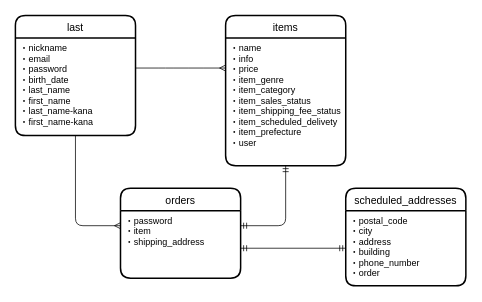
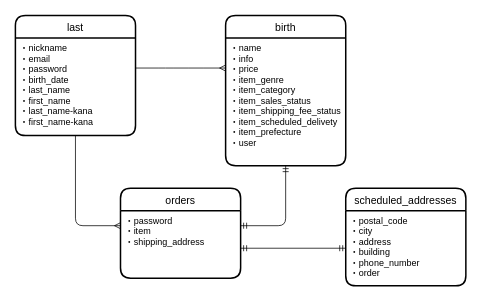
  <mxCell id="0" />
  <mxCell id="1" parent="0" />
  <mxCell id="2" value="last" style="swimlane;childLayout=stackLayout;horizontal=1;startSize=30;horizontalStack=0;rounded=1;fontSize=14;fontStyle=0;strokeWidth=2;resizeParent=0;resizeLast=1;shadow=0;dashed=0;align=center;" parent="1" vertex="1"><mxGeometry x="20" y="20" width="160" height="160" as="geometry" /></mxCell>
  <mxCell id="3" value="・nickname&#10;・email&#10;・password&#10;・birth_date&#10;・last_name&#10;・first_name&#10;・last_name-kana&#10;・first_name-kana" style="align=left;strokeColor=none;fillColor=none;spacingLeft=4;fontSize=12;verticalAlign=top;resizable=0;rotatable=0;part=1;" parent="2" vertex="1"><mxGeometry y="30" width="160" height="130" as="geometry" /></mxCell>
- <mxCell id="4" value="items" style="swimlane;childLayout=stackLayout;horizontal=1;startSize=30;horizontalStack=0;rounded=1;fontSize=14;fontStyle=0;strokeWidth=2;resizeParent=0;resizeLast=1;shadow=0;dashed=0;align=center;" parent="1" vertex="1"><mxGeometry x="300" y="20" width="160" height="200" as="geometry" /></mxCell>
+ <mxCell id="4" value="birth" style="swimlane;childLayout=stackLayout;horizontal=1;startSize=30;horizontalStack=0;rounded=1;fontSize=14;fontStyle=0;strokeWidth=2;resizeParent=0;resizeLast=1;shadow=0;dashed=0;align=center;" parent="1" vertex="1"><mxGeometry x="300" y="20" width="160" height="200" as="geometry" /></mxCell>
  <mxCell id="5" value="・name&#10;・info&#10;・price&#10;・item_genre&#10;・item_category&#10;・item_sales_status&#10;・item_shipping_fee_status&#10;・item_scheduled_delivety&#10;・item_prefecture&#10;・user&#10;" style="align=left;strokeColor=none;fillColor=none;spacingLeft=4;fontSize=12;verticalAlign=top;resizable=0;rotatable=0;part=1;" parent="4" vertex="1"><mxGeometry y="30" width="160" height="170" as="geometry" /></mxCell>
  <mxCell id="6" value="orders" style="swimlane;childLayout=stackLayout;horizontal=1;startSize=30;horizontalStack=0;rounded=1;fontSize=14;fontStyle=0;strokeWidth=2;resizeParent=0;resizeLast=1;shadow=0;dashed=0;align=center;" parent="1" vertex="1"><mxGeometry x="160" y="250" width="160" height="120" as="geometry" /></mxCell>
  <mxCell id="7" value="・password&#10;・item&#10;・shipping_address&#10;" style="align=left;strokeColor=none;fillColor=none;spacingLeft=4;fontSize=12;verticalAlign=top;resizable=0;rotatable=0;part=1;" parent="6" vertex="1"><mxGeometry y="30" width="160" height="90" as="geometry" /></mxCell>
  <mxCell id="8" value="scheduled_addresses" style="swimlane;childLayout=stackLayout;horizontal=1;startSize=30;horizontalStack=0;rounded=1;fontSize=14;fontStyle=0;strokeWidth=2;resizeParent=0;resizeLast=1;shadow=0;dashed=0;align=center;" parent="1" vertex="1"><mxGeometry x="460" y="250" width="160" height="130" as="geometry" /></mxCell>
  <mxCell id="9" value="・postal_code&#10;・city&#10;・address&#10;・building&#10;・phone_number&#10;・order" style="align=left;strokeColor=none;fillColor=none;spacingLeft=4;fontSize=12;verticalAlign=top;resizable=0;rotatable=0;part=1;" parent="8" vertex="1"><mxGeometry y="30" width="160" height="100" as="geometry" /></mxCell>
  <mxCell id="10" value="" style="fontSize=12;html=1;endArrow=ERmany;" edge="1" parent="1"><mxGeometry width="100" height="100" relative="1" as="geometry"><mxPoint x="180" y="90" as="sourcePoint" /><mxPoint x="300" y="90" as="targetPoint" /><Array as="points"><mxPoint x="220" y="90" /><mxPoint x="260" y="90" /></Array></mxGeometry></mxCell>
  <mxCell id="11" value="" style="edgeStyle=orthogonalEdgeStyle;fontSize=12;html=1;endArrow=ERmandOne;startArrow=ERmandOne;" edge="1" parent="1"><mxGeometry width="100" height="100" relative="1" as="geometry"><mxPoint x="320" y="300" as="sourcePoint" /><mxPoint x="380" y="220" as="targetPoint" /><Array as="points"><mxPoint x="380" y="300" /></Array></mxGeometry></mxCell>
  <mxCell id="12" value="" style="edgeStyle=orthogonalEdgeStyle;fontSize=12;html=1;endArrow=ERmany;exitX=0.5;exitY=1;exitDx=0;exitDy=0;" edge="1" parent="1" source="3"><mxGeometry width="100" height="100" relative="1" as="geometry"><mxPoint x="50" y="200" as="sourcePoint" /><mxPoint x="160" y="300" as="targetPoint" /><Array as="points"><mxPoint x="100" y="300" /></Array></mxGeometry></mxCell>
  <mxCell id="13" value="" style="fontSize=12;html=1;endArrow=ERmandOne;startArrow=ERmandOne;entryX=0;entryY=0.5;entryDx=0;entryDy=0;" edge="1" parent="1" target="9"><mxGeometry width="100" height="100" relative="1" as="geometry"><mxPoint x="320" y="330" as="sourcePoint" /><mxPoint x="440" y="330" as="targetPoint" /></mxGeometry></mxCell>
